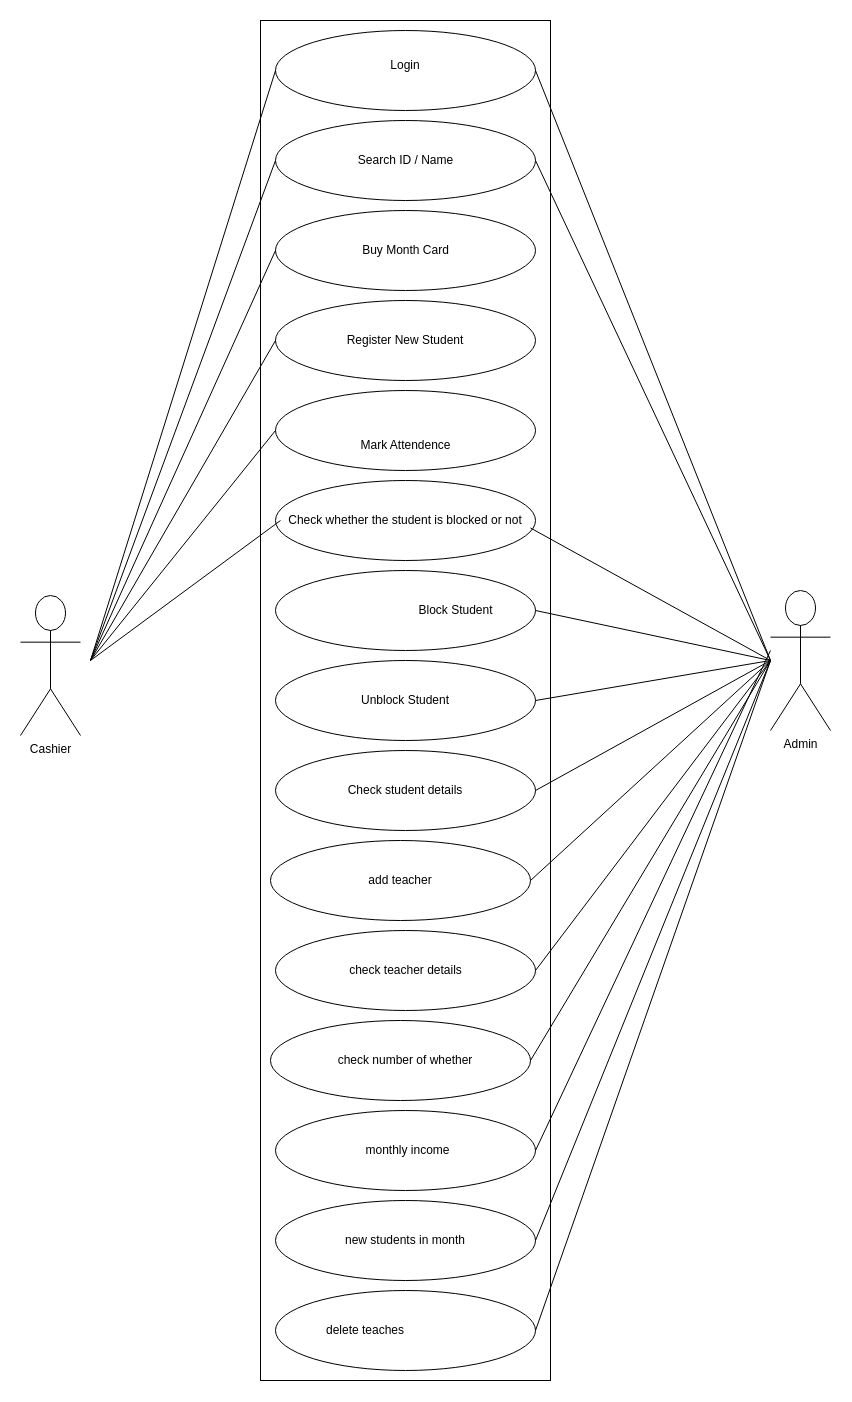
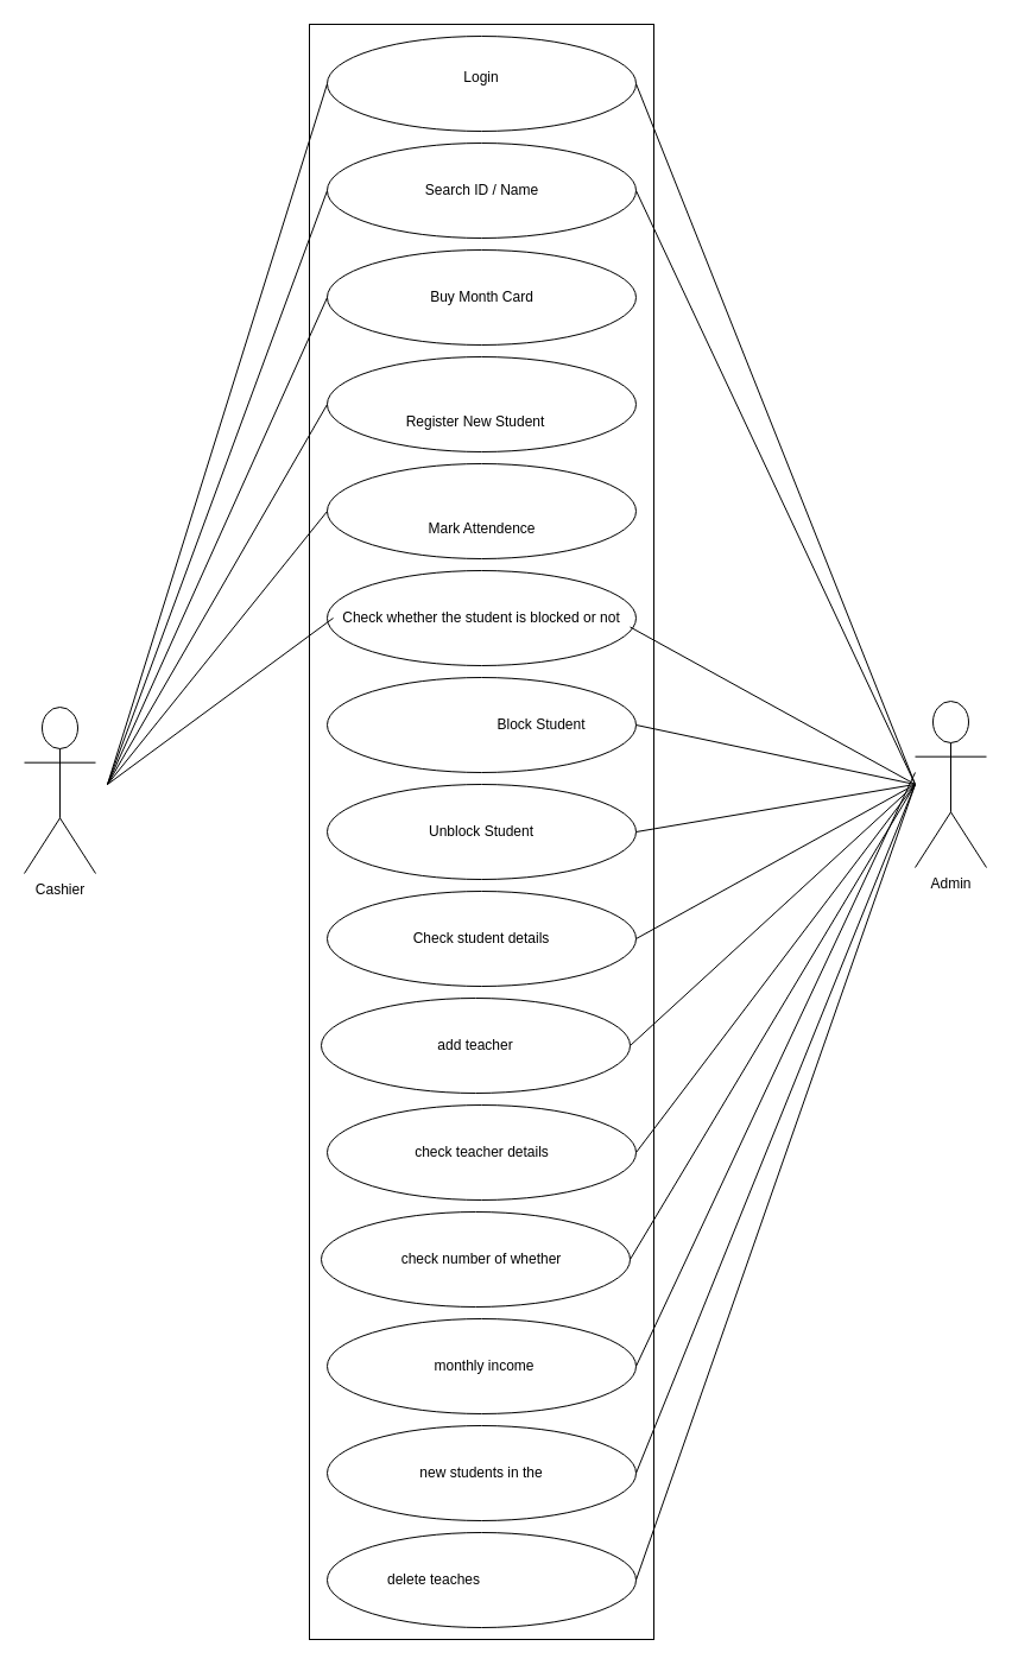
  <mxCell id="0" />
  <mxCell id="1" parent="0" />
  <mxCell id="2" value="" style="rounded=0;whiteSpace=wrap;html=1;" vertex="1" parent="1"><mxGeometry x="260" y="20" width="290" height="1360" as="geometry" /></mxCell>
  <mxCell id="3" value="" style="ellipse;whiteSpace=wrap;html=1;" vertex="1" parent="1"><mxGeometry x="275" y="210" width="260" height="80" as="geometry" /></mxCell>
  <mxCell id="4" value="" style="ellipse;whiteSpace=wrap;html=1;" vertex="1" parent="1"><mxGeometry x="275" y="120" width="260" height="80" as="geometry" /></mxCell>
  <mxCell id="5" value="" style="ellipse;whiteSpace=wrap;html=1;" vertex="1" parent="1"><mxGeometry x="270" y="840" width="260" height="80" as="geometry" /></mxCell>
  <mxCell id="6" value="" style="ellipse;whiteSpace=wrap;html=1;" vertex="1" parent="1"><mxGeometry x="275" y="930" width="260" height="80" as="geometry" /></mxCell>
  <mxCell id="7" value="" style="ellipse;whiteSpace=wrap;html=1;" vertex="1" parent="1"><mxGeometry x="275" y="750" width="260" height="80" as="geometry" /></mxCell>
  <mxCell id="8" value="" style="ellipse;whiteSpace=wrap;html=1;" vertex="1" parent="1"><mxGeometry x="275" y="660" width="260" height="80" as="geometry" /></mxCell>
  <mxCell id="9" value="" style="ellipse;whiteSpace=wrap;html=1;" vertex="1" parent="1"><mxGeometry x="275" y="30" width="260" height="80" as="geometry" /></mxCell>
  <mxCell id="10" value="" style="ellipse;whiteSpace=wrap;html=1;" vertex="1" parent="1"><mxGeometry x="275" y="300" width="260" height="80" as="geometry" /></mxCell>
  <mxCell id="11" value="" style="ellipse;whiteSpace=wrap;html=1;" vertex="1" parent="1"><mxGeometry x="275" y="390" width="260" height="80" as="geometry" /></mxCell>
  <mxCell id="12" value="" style="ellipse;whiteSpace=wrap;html=1;" vertex="1" parent="1"><mxGeometry x="275" y="480" width="260" height="80" as="geometry" /></mxCell>
  <mxCell id="13" value="" style="ellipse;whiteSpace=wrap;html=1;" vertex="1" parent="1"><mxGeometry x="275" y="570" width="260" height="80" as="geometry" /></mxCell>
  <mxCell id="14" value="Login" style="text;html=1;strokeColor=none;fillColor=none;align=center;verticalAlign=middle;whiteSpace=wrap;rounded=0;" vertex="1" parent="1"><mxGeometry x="375" y="50" width="60" height="30" as="geometry" /></mxCell>
  <mxCell id="15" value="Search ID / Name" style="text;html=1;strokeColor=none;fillColor=none;align=center;verticalAlign=middle;whiteSpace=wrap;rounded=0;" vertex="1" parent="1"><mxGeometry x="342.5" y="145" width="125" height="30" as="geometry" /></mxCell>
  <mxCell id="16" value="Buy Month Card" style="text;html=1;strokeColor=none;fillColor=none;align=center;verticalAlign=middle;whiteSpace=wrap;rounded=0;" vertex="1" parent="1"><mxGeometry x="342.5" y="235" width="125" height="30" as="geometry" /></mxCell>
- <mxCell id="17" value="Register New Student" style="text;html=1;strokeColor=none;fillColor=none;align=center;verticalAlign=middle;whiteSpace=wrap;rounded=0;" vertex="1" parent="1"><mxGeometry x="330" y="325" width="150" height="30" as="geometry" /></mxCell>
+ <mxCell id="17" value="Register New Student" style="text;html=1;strokeColor=none;fillColor=none;align=center;verticalAlign=middle;whiteSpace=wrap;rounded=0;" vertex="1" parent="1"><mxGeometry x="325" y="340" width="150" height="30" as="geometry" /></mxCell>
  <mxCell id="18" value="Mark Attendence" style="text;html=1;strokeColor=none;fillColor=none;align=center;verticalAlign=middle;whiteSpace=wrap;rounded=0;" vertex="1" parent="1"><mxGeometry x="352.5" y="430" width="105" height="30" as="geometry" /></mxCell>
  <mxCell id="19" value="Check whether the student is blocked or not" style="text;html=1;strokeColor=none;fillColor=none;align=center;verticalAlign=middle;whiteSpace=wrap;rounded=0;" vertex="1" parent="1"><mxGeometry x="280" y="505" width="250" height="30" as="geometry" /></mxCell>
  <mxCell id="20" value="Block Student" style="text;html=1;strokeColor=none;fillColor=none;align=center;verticalAlign=middle;whiteSpace=wrap;rounded=0;" vertex="1" parent="1"><mxGeometry x="407.5" y="595" width="95" height="30" as="geometry" /></mxCell>
  <mxCell id="21" value="Unblock Student" style="text;html=1;strokeColor=none;fillColor=none;align=center;verticalAlign=middle;whiteSpace=wrap;rounded=0;" vertex="1" parent="1"><mxGeometry x="355" y="685" width="100" height="30" as="geometry" /></mxCell>
  <mxCell id="22" value="Check student details" style="text;html=1;strokeColor=none;fillColor=none;align=center;verticalAlign=middle;whiteSpace=wrap;rounded=0;" vertex="1" parent="1"><mxGeometry x="335" y="775" width="140" height="30" as="geometry" /></mxCell>
  <mxCell id="23" value="add teacher" style="text;html=1;strokeColor=none;fillColor=none;align=center;verticalAlign=middle;whiteSpace=wrap;rounded=0;" vertex="1" parent="1"><mxGeometry x="335" y="865" width="130" height="30" as="geometry" /></mxCell>
  <mxCell id="24" value="check teacher details" style="text;html=1;strokeColor=none;fillColor=none;align=center;verticalAlign=middle;whiteSpace=wrap;rounded=0;" vertex="1" parent="1"><mxGeometry x="342.5" y="955" width="125" height="30" as="geometry" /></mxCell>
  <mxCell id="25" value="Text" style="text;html=1;strokeColor=none;fillColor=none;align=center;verticalAlign=middle;whiteSpace=wrap;rounded=0;" vertex="1" parent="1"><mxGeometry x="370" y="1045" width="60" height="30" as="geometry" /></mxCell>
  <mxCell id="26" value="" style="ellipse;whiteSpace=wrap;html=1;" vertex="1" parent="1"><mxGeometry x="275" y="1110" width="260" height="80" as="geometry" /></mxCell>
  <mxCell id="27" value="" style="ellipse;whiteSpace=wrap;html=1;" vertex="1" parent="1"><mxGeometry x="270" y="1020" width="260" height="80" as="geometry" /></mxCell>
  <mxCell id="28" value="check number of whether" style="text;html=1;strokeColor=none;fillColor=none;align=center;verticalAlign=middle;whiteSpace=wrap;rounded=0;" vertex="1" parent="1"><mxGeometry x="330" y="1045" width="150" height="30" as="geometry" /></mxCell>
  <mxCell id="29" value="monthly income" style="text;html=1;strokeColor=none;fillColor=none;align=center;verticalAlign=middle;whiteSpace=wrap;rounded=0;" vertex="1" parent="1"><mxGeometry x="355" y="1135" width="105" height="30" as="geometry" /></mxCell>
  <mxCell id="30" value="" style="ellipse;whiteSpace=wrap;html=1;" vertex="1" parent="1"><mxGeometry x="275" y="1200" width="260" height="80" as="geometry" /></mxCell>
  <mxCell id="31" value="" style="ellipse;whiteSpace=wrap;html=1;" vertex="1" parent="1"><mxGeometry x="275" y="1290" width="260" height="80" as="geometry" /></mxCell>
- <mxCell id="32" value="new students in month" style="text;html=1;strokeColor=none;fillColor=none;align=center;verticalAlign=middle;whiteSpace=wrap;rounded=0;" vertex="1" parent="1"><mxGeometry x="340" y="1225" width="130" height="30" as="geometry" /></mxCell>
+ <mxCell id="32" value="new students in the" style="text;html=1;strokeColor=none;fillColor=none;align=center;verticalAlign=middle;whiteSpace=wrap;rounded=0;" vertex="1" parent="1"><mxGeometry x="340" y="1225" width="130" height="30" as="geometry" /></mxCell>
  <mxCell id="33" value="delete teaches" style="text;html=1;strokeColor=none;fillColor=none;align=center;verticalAlign=middle;whiteSpace=wrap;rounded=0;" vertex="1" parent="1"><mxGeometry x="310" y="1315" width="110" height="30" as="geometry" /></mxCell>
  <mxCell id="34" value="Admin" style="shape=umlActor;verticalLabelPosition=bottom;verticalAlign=top;html=1;outlineConnect=0;" vertex="1" parent="1"><mxGeometry x="770" y="590" width="60" height="140" as="geometry" /></mxCell>
  <mxCell id="35" value="Cashier" style="shape=umlActor;verticalLabelPosition=bottom;verticalAlign=top;html=1;outlineConnect=0;" vertex="1" parent="1"><mxGeometry x="20" y="595" width="60" height="140" as="geometry" /></mxCell>
  <mxCell id="36" value="" style="endArrow=none;html=1;rounded=0;exitX=0;exitY=0.5;exitDx=0;exitDy=0;" edge="1" parent="1" source="9"><mxGeometry width="50" height="50" relative="1" as="geometry"><mxPoint x="250" y="60" as="sourcePoint" /><mxPoint x="90" y="660" as="targetPoint" /></mxGeometry></mxCell>
  <mxCell id="37" value="" style="endArrow=none;html=1;rounded=0;exitX=0;exitY=0.5;exitDx=0;exitDy=0;" edge="1" parent="1" source="4"><mxGeometry width="50" height="50" relative="1" as="geometry"><mxPoint x="285" y="80" as="sourcePoint" /><mxPoint x="90" y="660" as="targetPoint" /></mxGeometry></mxCell>
  <mxCell id="38" value="" style="endArrow=none;html=1;rounded=0;exitX=0;exitY=0.5;exitDx=0;exitDy=0;" edge="1" parent="1" source="3"><mxGeometry width="50" height="50" relative="1" as="geometry"><mxPoint x="285" y="170" as="sourcePoint" /><mxPoint x="90" y="660" as="targetPoint" /></mxGeometry></mxCell>
  <mxCell id="39" value="" style="endArrow=none;html=1;rounded=0;exitX=0;exitY=0.5;exitDx=0;exitDy=0;" edge="1" parent="1" source="10"><mxGeometry width="50" height="50" relative="1" as="geometry"><mxPoint x="285" y="260" as="sourcePoint" /><mxPoint x="90" y="660" as="targetPoint" /></mxGeometry></mxCell>
  <mxCell id="40" value="" style="endArrow=none;html=1;rounded=0;exitX=0;exitY=0.5;exitDx=0;exitDy=0;" edge="1" parent="1" source="11"><mxGeometry width="50" height="50" relative="1" as="geometry"><mxPoint x="285" y="350" as="sourcePoint" /><mxPoint x="90" y="660" as="targetPoint" /></mxGeometry></mxCell>
  <mxCell id="41" value="" style="endArrow=none;html=1;rounded=0;exitX=0;exitY=0.5;exitDx=0;exitDy=0;" edge="1" parent="1" source="19"><mxGeometry width="50" height="50" relative="1" as="geometry"><mxPoint x="285" y="440" as="sourcePoint" /><mxPoint x="90" y="660" as="targetPoint" /></mxGeometry></mxCell>
  <mxCell id="42" value="" style="endArrow=none;html=1;rounded=0;exitX=1;exitY=0.5;exitDx=0;exitDy=0;" edge="1" parent="1" source="9"><mxGeometry width="50" height="50" relative="1" as="geometry"><mxPoint x="550" y="490" as="sourcePoint" /><mxPoint x="770" y="660" as="targetPoint" /></mxGeometry></mxCell>
  <mxCell id="43" value="" style="endArrow=none;html=1;rounded=0;exitX=1;exitY=0.5;exitDx=0;exitDy=0;" edge="1" parent="1"><mxGeometry width="50" height="50" relative="1" as="geometry"><mxPoint x="535" y="160" as="sourcePoint" /><mxPoint x="770" y="660" as="targetPoint" /></mxGeometry></mxCell>
  <mxCell id="44" value="" style="endArrow=none;html=1;rounded=0;exitX=1;exitY=0.5;exitDx=0;exitDy=0;" edge="1" parent="1" source="13"><mxGeometry width="50" height="50" relative="1" as="geometry"><mxPoint x="535" y="340" as="sourcePoint" /><mxPoint x="770" y="660" as="targetPoint" /></mxGeometry></mxCell>
  <mxCell id="45" value="" style="endArrow=none;html=1;rounded=0;exitX=1;exitY=0.75;exitDx=0;exitDy=0;" edge="1" parent="1" source="19"><mxGeometry width="50" height="50" relative="1" as="geometry"><mxPoint x="545" y="350" as="sourcePoint" /><mxPoint x="770" y="660" as="targetPoint" /></mxGeometry></mxCell>
  <mxCell id="46" value="" style="endArrow=none;html=1;rounded=0;exitX=1;exitY=0.5;exitDx=0;exitDy=0;" edge="1" parent="1" source="8"><mxGeometry width="50" height="50" relative="1" as="geometry"><mxPoint x="545" y="620" as="sourcePoint" /><mxPoint x="770" y="660" as="targetPoint" /></mxGeometry></mxCell>
  <mxCell id="47" value="" style="endArrow=none;html=1;rounded=0;exitX=1;exitY=0.5;exitDx=0;exitDy=0;" edge="1" parent="1" source="7"><mxGeometry width="50" height="50" relative="1" as="geometry"><mxPoint x="545" y="710" as="sourcePoint" /><mxPoint x="770" y="660" as="targetPoint" /></mxGeometry></mxCell>
  <mxCell id="48" value="" style="endArrow=none;html=1;rounded=0;exitX=1;exitY=0.5;exitDx=0;exitDy=0;" edge="1" parent="1" source="5"><mxGeometry width="50" height="50" relative="1" as="geometry"><mxPoint x="545" y="800" as="sourcePoint" /><mxPoint x="770" y="660" as="targetPoint" /></mxGeometry></mxCell>
  <mxCell id="49" value="" style="endArrow=none;html=1;rounded=0;exitX=1;exitY=0.5;exitDx=0;exitDy=0;" edge="1" parent="1" source="6"><mxGeometry width="50" height="50" relative="1" as="geometry"><mxPoint x="540" y="890" as="sourcePoint" /><mxPoint x="770" y="660" as="targetPoint" /></mxGeometry></mxCell>
  <mxCell id="50" value="" style="endArrow=none;html=1;rounded=0;exitX=1;exitY=0.5;exitDx=0;exitDy=0;" edge="1" parent="1" source="27"><mxGeometry width="50" height="50" relative="1" as="geometry"><mxPoint x="545" y="980" as="sourcePoint" /><mxPoint x="770" y="660" as="targetPoint" /></mxGeometry></mxCell>
  <mxCell id="51" value="" style="endArrow=none;html=1;rounded=0;exitX=1;exitY=0.5;exitDx=0;exitDy=0;" edge="1" parent="1" source="26"><mxGeometry width="50" height="50" relative="1" as="geometry"><mxPoint x="540" y="1070" as="sourcePoint" /><mxPoint x="770" y="650" as="targetPoint" /></mxGeometry></mxCell>
  <mxCell id="52" value="" style="endArrow=none;html=1;rounded=0;exitX=1;exitY=0.5;exitDx=0;exitDy=0;" edge="1" parent="1"><mxGeometry width="50" height="50" relative="1" as="geometry"><mxPoint x="535" y="1240" as="sourcePoint" /><mxPoint x="770" y="660" as="targetPoint" /></mxGeometry></mxCell>
  <mxCell id="53" value="" style="endArrow=none;html=1;rounded=0;exitX=1;exitY=0.5;exitDx=0;exitDy=0;" edge="1" parent="1"><mxGeometry width="50" height="50" relative="1" as="geometry"><mxPoint x="535" y="1330" as="sourcePoint" /><mxPoint x="770" y="660" as="targetPoint" /></mxGeometry></mxCell>
